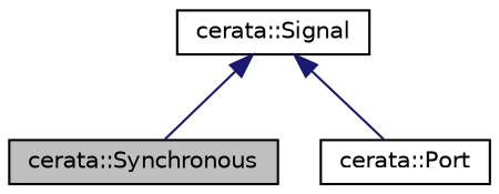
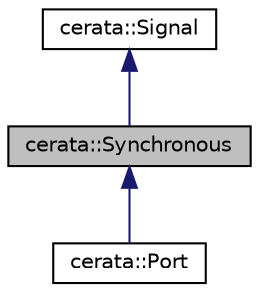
  digraph {
    node [color=black fillcolor=white fontname=Helvetica fontsize=10 shape=record style=filled]
    edge [color=midnightblue dir=back fontname=Helvetica fontsize=10 labelfontname=Helvetica labelfontsize=10 style=solid]
    n1 [fillcolor=grey75 fontcolor=black height=0.2 label="cerata::Synchronous" width=0.4]
    n2 [height=0.2 label="cerata::Port" width=0.4]
    n3 [height=0.2 label="cerata::Signal" width=0.4]
-   n3 -> n2
+   n1 -> n2
    n3 -> n1
  }
